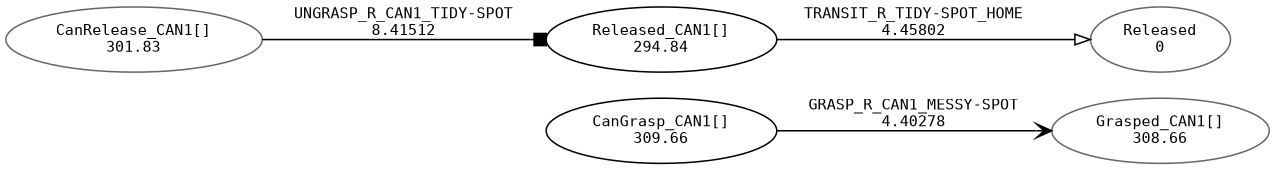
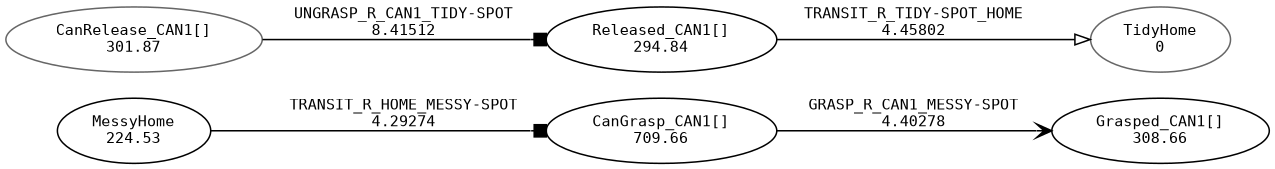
  digraph {
    fontname="DejaVu Sans Mono"
    rankdir=LR
    node [color=black fontname="DejaVu Sans Mono" fontsize=10]
    edge [arrowhead=box fontname="DejaVu Sans Mono" fontsize=10]
-   n2 [label="CanGrasp_CAN1[]\n309.66"]
-   n3 [color=gray40 label="Grasped_CAN1[]\n308.66"]
-   n4 [color=gray40 label="Released\n0"]
-   n5 [color=gray40 label="CanRelease_CAN1[]\n301.83"]
+   n1 [label="MessyHome\n224.53"]
+   n2 [label="CanGrasp_CAN1[]\n709.66"]
+   n3 [label="Grasped_CAN1[]\n308.66"]
+   n4 [color=gray40 label="TidyHome\n0"]
+   n5 [color=gray40 label="CanRelease_CAN1[]\n301.87"]
    n6 [label="Released_CAN1[]\n294.84"]
+   n1 -> n2 [label="TRANSIT_R_HOME_MESSY-SPOT\n4.29274"]
    n2 -> n3 [arrowhead=vee label="GRASP_R_CAN1_MESSY-SPOT\n4.40278"]
    n5 -> n6 [label="UNGRASP_R_CAN1_TIDY-SPOT\n8.41512"]
    n6 -> n4 [arrowhead=onormal label="TRANSIT_R_TIDY-SPOT_HOME\n4.45802"]
  }
